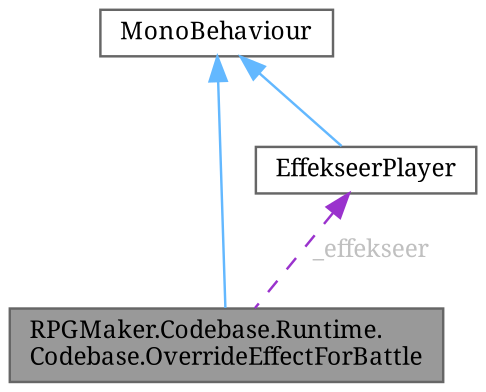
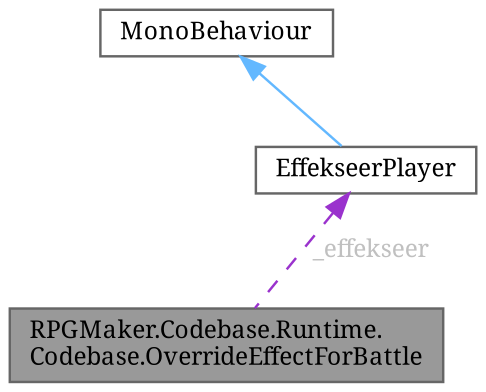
  digraph {
    fontname="Noto Serif"
    node [color=gray40 fillcolor=white fontname="Noto Serif" fontsize=10 shape=box style=filled]
    edge [color=steelblue1 dir=back fontname="Noto Serif" fontsize=10 labelfontname=Helvetica labelfontsize=10 style=solid]
    n1 [fillcolor=grey60 fontcolor=black height=0.2 label="RPGMaker.Codebase.Runtime.\lCodebase.OverrideEffectForBattle" width=0.4]
    n2 [height=0.2 label=MonoBehaviour width=0.4]
    n3 [height=0.2 label=EffekseerPlayer width=0.4]
-   n2 -> n1
    n2 -> n3
    n3 -> n1 [color=darkorchid3 fontcolor=grey label=" _effekseer" style=dashed]
  }
